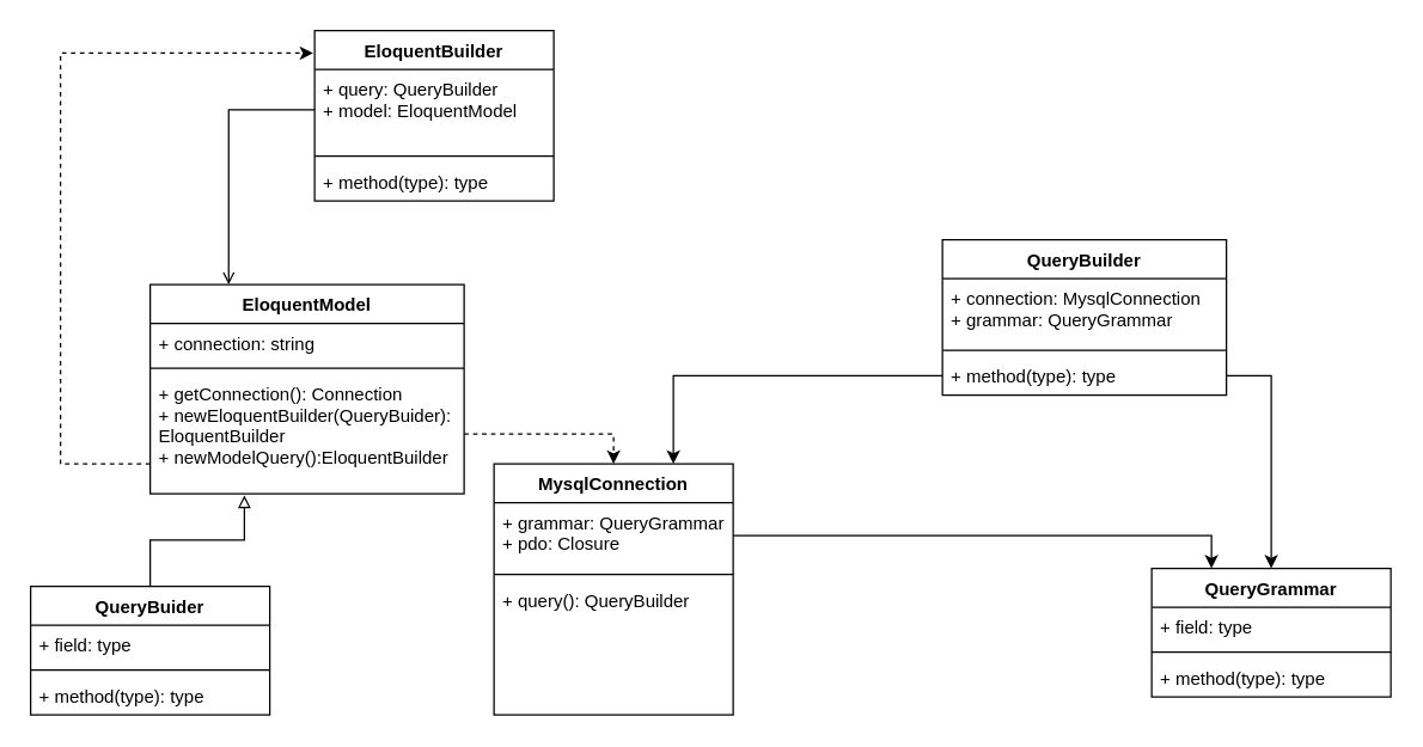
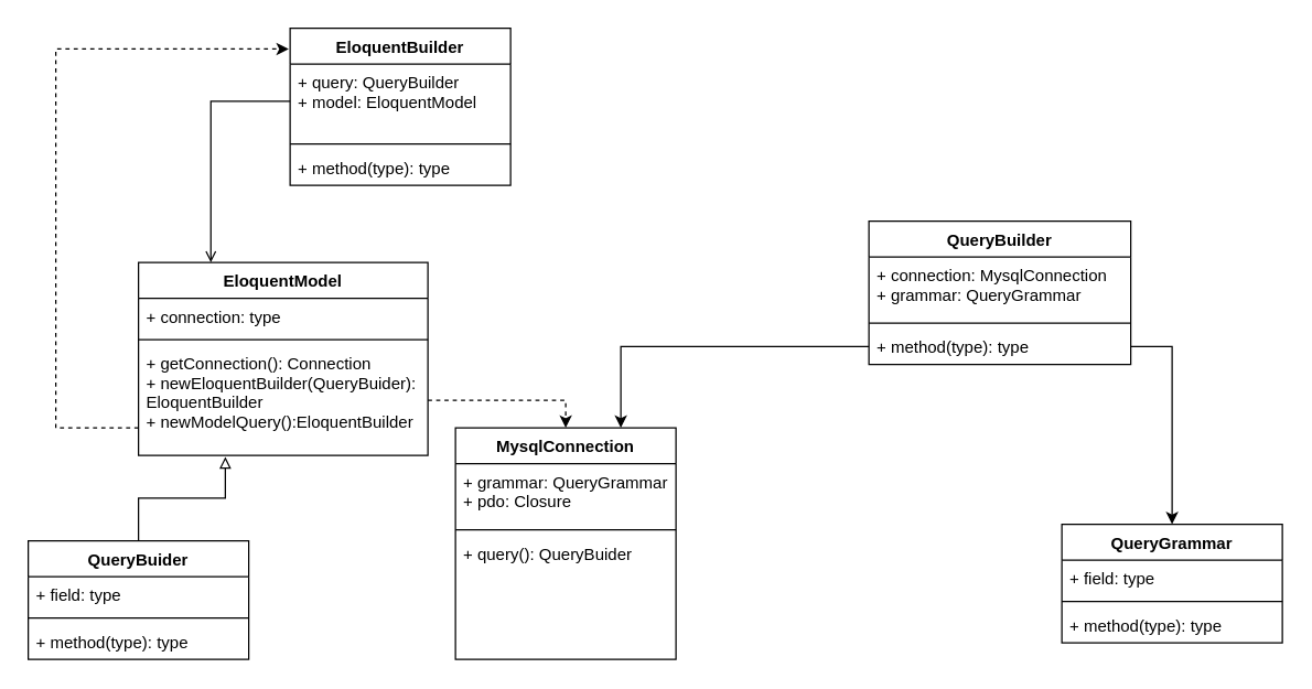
  <mxCell id="0" />
  <mxCell id="1" parent="0" />
  <mxCell id="2" value="EloquentModel" style="swimlane;fontStyle=1;align=center;verticalAlign=top;childLayout=stackLayout;horizontal=1;startSize=26;horizontalStack=0;resizeParent=1;resizeParentMax=0;resizeLast=0;collapsible=1;marginBottom=0;" vertex="1" parent="1"><mxGeometry x="100" y="190" width="210" height="140" as="geometry" /></mxCell>
- <mxCell id="3" value="+ connection: string" style="text;strokeColor=none;fillColor=none;align=left;verticalAlign=top;spacingLeft=4;spacingRight=4;overflow=hidden;rotatable=0;points=[[0,0.5],[1,0.5]];portConstraint=eastwest;" vertex="1" parent="2"><mxGeometry y="26" width="210" height="26" as="geometry" /></mxCell>
+ <mxCell id="3" value="+ connection: type" style="text;strokeColor=none;fillColor=none;align=left;verticalAlign=top;spacingLeft=4;spacingRight=4;overflow=hidden;rotatable=0;points=[[0,0.5],[1,0.5]];portConstraint=eastwest;" vertex="1" parent="2"><mxGeometry y="26" width="210" height="26" as="geometry" /></mxCell>
  <mxCell id="4" value="" style="line;strokeWidth=1;fillColor=none;align=left;verticalAlign=middle;spacingTop=-1;spacingLeft=3;spacingRight=3;rotatable=0;labelPosition=right;points=[];portConstraint=eastwest;" vertex="1" parent="2"><mxGeometry y="52" width="210" height="8" as="geometry" /></mxCell>
  <mxCell id="5" value="+ getConnection(): Connection&#10;+ newEloquentBuilder(QueryBuider):&#10;EloquentBuilder&#10;+ newModelQuery():EloquentBuilder" style="text;strokeColor=none;fillColor=none;align=left;verticalAlign=top;spacingLeft=4;spacingRight=4;overflow=hidden;rotatable=0;points=[[0,0.5],[1,0.5]];portConstraint=eastwest;" vertex="1" parent="2"><mxGeometry y="60" width="210" height="80" as="geometry" /></mxCell>
  <mxCell id="6" value="MysqlConnection" style="swimlane;fontStyle=1;align=center;verticalAlign=top;childLayout=stackLayout;horizontal=1;startSize=26;horizontalStack=0;resizeParent=1;resizeParentMax=0;resizeLast=0;collapsible=1;marginBottom=0;" vertex="1" parent="1"><mxGeometry x="330" y="310" width="160" height="168" as="geometry" /></mxCell>
  <mxCell id="7" value="+ grammar: QueryGrammar&#10;+ pdo: Closure" style="text;strokeColor=none;fillColor=none;align=left;verticalAlign=top;spacingLeft=4;spacingRight=4;overflow=hidden;rotatable=0;points=[[0,0.5],[1,0.5]];portConstraint=eastwest;" vertex="1" parent="6"><mxGeometry y="26" width="160" height="44" as="geometry" /></mxCell>
  <mxCell id="8" value="" style="line;strokeWidth=1;fillColor=none;align=left;verticalAlign=middle;spacingTop=-1;spacingLeft=3;spacingRight=3;rotatable=0;labelPosition=right;points=[];portConstraint=eastwest;" vertex="1" parent="6"><mxGeometry y="70" width="160" height="8" as="geometry" /></mxCell>
- <mxCell id="9" value="+ query(): QueryBuilder" style="text;strokeColor=none;fillColor=none;align=left;verticalAlign=top;spacingLeft=4;spacingRight=4;overflow=hidden;rotatable=0;points=[[0,0.5],[1,0.5]];portConstraint=eastwest;" vertex="1" parent="6"><mxGeometry y="78" width="160" height="90" as="geometry" /></mxCell>
+ <mxCell id="9" value="+ query(): QueryBuider" style="text;strokeColor=none;fillColor=none;align=left;verticalAlign=top;spacingLeft=4;spacingRight=4;overflow=hidden;rotatable=0;points=[[0,0.5],[1,0.5]];portConstraint=eastwest;" vertex="1" parent="6"><mxGeometry y="78" width="160" height="90" as="geometry" /></mxCell>
  <mxCell id="10" style="edgeStyle=orthogonalEdgeStyle;rounded=0;orthogonalLoop=1;jettySize=auto;html=1;exitX=1;exitY=0.5;exitDx=0;exitDy=0;entryX=0.5;entryY=0;entryDx=0;entryDy=0;dashed=1;" edge="1" parent="1" source="5" target="6"><mxGeometry relative="1" as="geometry" /></mxCell>
  <mxCell id="11" value="QueryBuilder" style="swimlane;fontStyle=1;align=center;verticalAlign=top;childLayout=stackLayout;horizontal=1;startSize=26;horizontalStack=0;resizeParent=1;resizeParentMax=0;resizeLast=0;collapsible=1;marginBottom=0;" vertex="1" parent="1"><mxGeometry x="630" y="160" width="190" height="104" as="geometry" /></mxCell>
  <mxCell id="12" value="+ connection: MysqlConnection&#10;+ grammar: QueryGrammar" style="text;strokeColor=none;fillColor=none;align=left;verticalAlign=top;spacingLeft=4;spacingRight=4;overflow=hidden;rotatable=0;points=[[0,0.5],[1,0.5]];portConstraint=eastwest;" vertex="1" parent="11"><mxGeometry y="26" width="190" height="44" as="geometry" /></mxCell>
  <mxCell id="13" value="" style="line;strokeWidth=1;fillColor=none;align=left;verticalAlign=middle;spacingTop=-1;spacingLeft=3;spacingRight=3;rotatable=0;labelPosition=right;points=[];portConstraint=eastwest;" vertex="1" parent="11"><mxGeometry y="70" width="190" height="8" as="geometry" /></mxCell>
  <mxCell id="14" value="+ method(type): type" style="text;strokeColor=none;fillColor=none;align=left;verticalAlign=top;spacingLeft=4;spacingRight=4;overflow=hidden;rotatable=0;points=[[0,0.5],[1,0.5]];portConstraint=eastwest;" vertex="1" parent="11"><mxGeometry y="78" width="190" height="26" as="geometry" /></mxCell>
  <mxCell id="15" value="QueryGrammar" style="swimlane;fontStyle=1;align=center;verticalAlign=top;childLayout=stackLayout;horizontal=1;startSize=26;horizontalStack=0;resizeParent=1;resizeParentMax=0;resizeLast=0;collapsible=1;marginBottom=0;" vertex="1" parent="1"><mxGeometry x="770" y="380" width="160" height="86" as="geometry" /></mxCell>
  <mxCell id="16" value="+ field: type" style="text;strokeColor=none;fillColor=none;align=left;verticalAlign=top;spacingLeft=4;spacingRight=4;overflow=hidden;rotatable=0;points=[[0,0.5],[1,0.5]];portConstraint=eastwest;" vertex="1" parent="15"><mxGeometry y="26" width="160" height="26" as="geometry" /></mxCell>
  <mxCell id="17" value="" style="line;strokeWidth=1;fillColor=none;align=left;verticalAlign=middle;spacingTop=-1;spacingLeft=3;spacingRight=3;rotatable=0;labelPosition=right;points=[];portConstraint=eastwest;" vertex="1" parent="15"><mxGeometry y="52" width="160" height="8" as="geometry" /></mxCell>
  <mxCell id="18" value="+ method(type): type" style="text;strokeColor=none;fillColor=none;align=left;verticalAlign=top;spacingLeft=4;spacingRight=4;overflow=hidden;rotatable=0;points=[[0,0.5],[1,0.5]];portConstraint=eastwest;" vertex="1" parent="15"><mxGeometry y="60" width="160" height="26" as="geometry" /></mxCell>
  <mxCell id="19" style="edgeStyle=orthogonalEdgeStyle;rounded=0;orthogonalLoop=1;jettySize=auto;html=1;entryX=0.5;entryY=0;entryDx=0;entryDy=0;" edge="1" parent="1" source="14" target="15"><mxGeometry relative="1" as="geometry" /></mxCell>
  <mxCell id="20" style="edgeStyle=orthogonalEdgeStyle;rounded=0;orthogonalLoop=1;jettySize=auto;html=1;exitX=0;exitY=0.5;exitDx=0;exitDy=0;entryX=0.75;entryY=0;entryDx=0;entryDy=0;" edge="1" parent="1" source="14" target="6"><mxGeometry relative="1" as="geometry" /></mxCell>
- <mxCell id="21" style="edgeStyle=orthogonalEdgeStyle;rounded=0;orthogonalLoop=1;jettySize=auto;html=1;exitX=1;exitY=0.5;exitDx=0;exitDy=0;entryX=0.25;entryY=0;entryDx=0;entryDy=0;" edge="1" parent="1" source="7" target="15"><mxGeometry relative="1" as="geometry" /></mxCell>
  <mxCell id="22" value="EloquentBuilder" style="swimlane;fontStyle=1;align=center;verticalAlign=top;childLayout=stackLayout;horizontal=1;startSize=26;horizontalStack=0;resizeParent=1;resizeParentMax=0;resizeLast=0;collapsible=1;marginBottom=0;" vertex="1" parent="1"><mxGeometry x="210" y="20" width="160" height="114" as="geometry" /></mxCell>
  <mxCell id="23" value="+ query: QueryBuilder&#10;+ model: EloquentModel" style="text;strokeColor=none;fillColor=none;align=left;verticalAlign=top;spacingLeft=4;spacingRight=4;overflow=hidden;rotatable=0;points=[[0,0.5],[1,0.5]];portConstraint=eastwest;" vertex="1" parent="22"><mxGeometry y="26" width="160" height="54" as="geometry" /></mxCell>
  <mxCell id="24" value="" style="line;strokeWidth=1;fillColor=none;align=left;verticalAlign=middle;spacingTop=-1;spacingLeft=3;spacingRight=3;rotatable=0;labelPosition=right;points=[];portConstraint=eastwest;" vertex="1" parent="22"><mxGeometry y="80" width="160" height="8" as="geometry" /></mxCell>
  <mxCell id="25" value="+ method(type): type" style="text;strokeColor=none;fillColor=none;align=left;verticalAlign=top;spacingLeft=4;spacingRight=4;overflow=hidden;rotatable=0;points=[[0,0.5],[1,0.5]];portConstraint=eastwest;" vertex="1" parent="22"><mxGeometry y="88" width="160" height="26" as="geometry" /></mxCell>
  <mxCell id="26" style="edgeStyle=orthogonalEdgeStyle;rounded=0;orthogonalLoop=1;jettySize=auto;html=1;exitX=0;exitY=0.5;exitDx=0;exitDy=0;entryX=0.25;entryY=0;entryDx=0;entryDy=0;endArrow=open;" edge="1" parent="1" source="23" target="2"><mxGeometry relative="1" as="geometry" /></mxCell>
  <mxCell id="27" style="edgeStyle=orthogonalEdgeStyle;rounded=0;orthogonalLoop=1;jettySize=auto;html=1;entryX=-0.006;entryY=0.132;entryDx=0;entryDy=0;entryPerimeter=0;dashed=1;" edge="1" parent="1" source="5" target="22"><mxGeometry relative="1" as="geometry"><Array as="points"><mxPoint x="40" y="310" /><mxPoint x="40" y="35" /></Array></mxGeometry></mxCell>
  <mxCell id="28" style="edgeStyle=orthogonalEdgeStyle;rounded=0;orthogonalLoop=1;jettySize=auto;html=1;exitX=0.5;exitY=0;exitDx=0;exitDy=0;endArrow=block;endFill=0;entryX=0.3;entryY=1.013;entryDx=0;entryDy=0;entryPerimeter=0;" edge="1" parent="1" source="29" target="5"><mxGeometry relative="1" as="geometry" /></mxCell>
  <mxCell id="29" value="QueryBuider" style="swimlane;fontStyle=1;align=center;verticalAlign=top;childLayout=stackLayout;horizontal=1;startSize=26;horizontalStack=0;resizeParent=1;resizeParentMax=0;resizeLast=0;collapsible=1;marginBottom=0;" vertex="1" parent="1"><mxGeometry x="20" y="392" width="160" height="86" as="geometry" /></mxCell>
  <mxCell id="30" value="+ field: type" style="text;strokeColor=none;fillColor=none;align=left;verticalAlign=top;spacingLeft=4;spacingRight=4;overflow=hidden;rotatable=0;points=[[0,0.5],[1,0.5]];portConstraint=eastwest;" vertex="1" parent="29"><mxGeometry y="26" width="160" height="26" as="geometry" /></mxCell>
  <mxCell id="31" value="" style="line;strokeWidth=1;fillColor=none;align=left;verticalAlign=middle;spacingTop=-1;spacingLeft=3;spacingRight=3;rotatable=0;labelPosition=right;points=[];portConstraint=eastwest;" vertex="1" parent="29"><mxGeometry y="52" width="160" height="8" as="geometry" /></mxCell>
  <mxCell id="32" value="+ method(type): type" style="text;strokeColor=none;fillColor=none;align=left;verticalAlign=top;spacingLeft=4;spacingRight=4;overflow=hidden;rotatable=0;points=[[0,0.5],[1,0.5]];portConstraint=eastwest;" vertex="1" parent="29"><mxGeometry y="60" width="160" height="26" as="geometry" /></mxCell>
